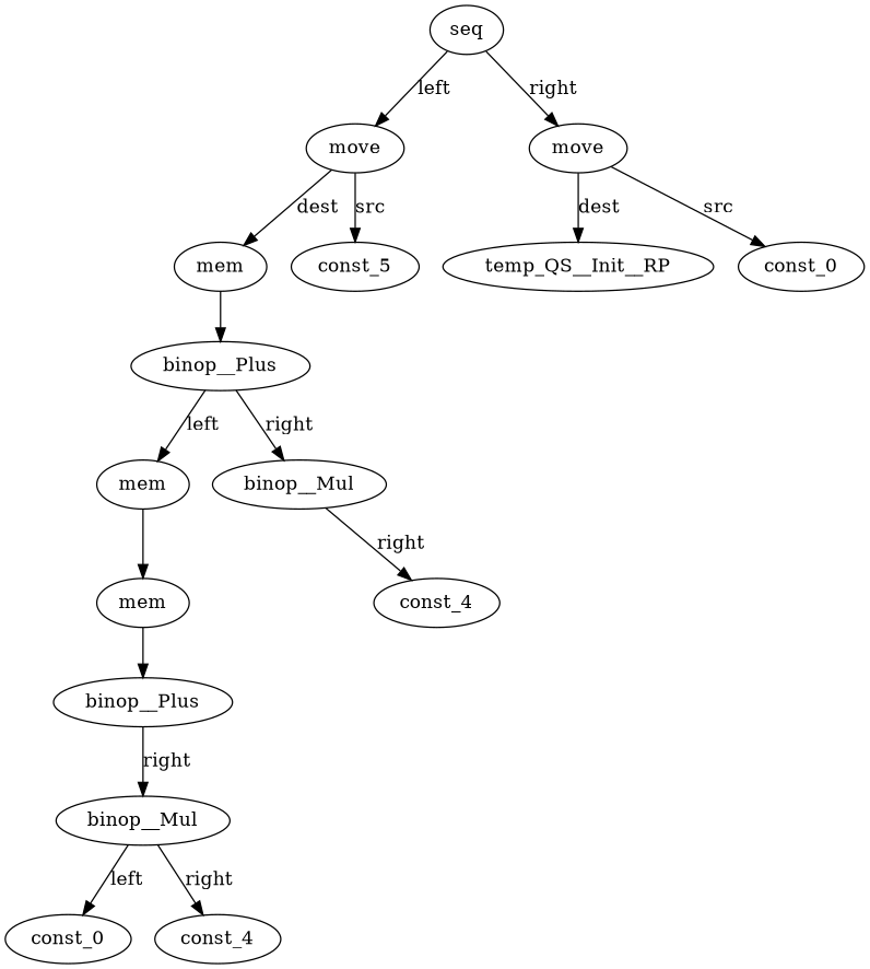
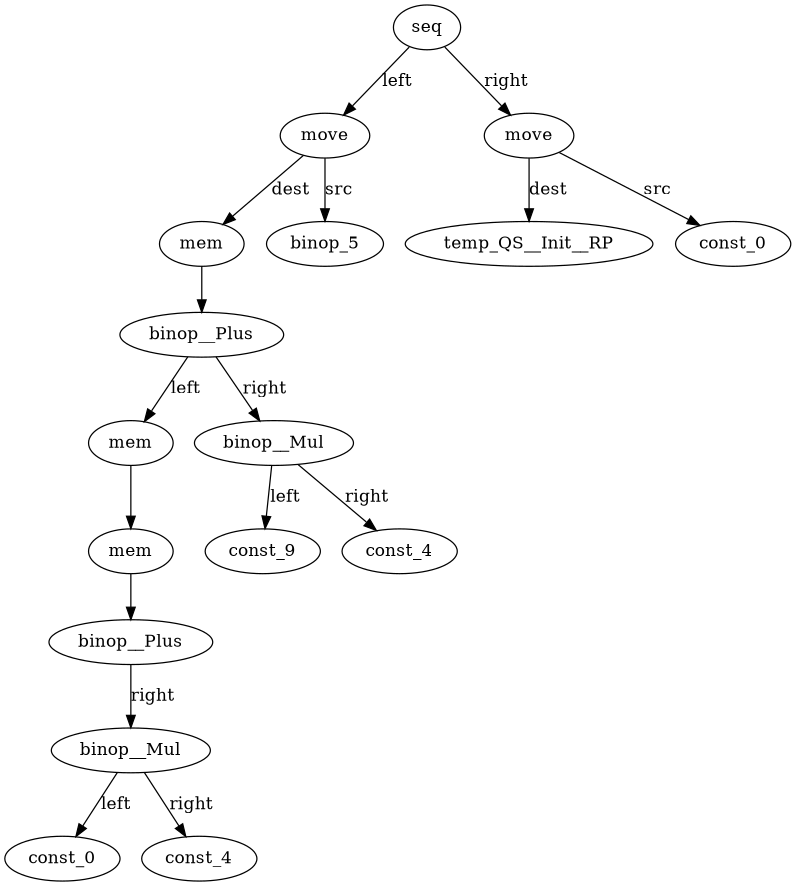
  digraph {
    n1 [label=const_0]
    n2 [label=const_4]
    n3 [label=binop__Mul]
    n4 [label=binop__Plus]
    n5 [label=mem]
    n6 [label=mem]
+   n7 [label=const_9]
    n8 [label=const_4]
    n9 [label=binop__Mul]
    n10 [label=binop__Plus]
    n11 [label=mem]
-   n12 [label=const_5]
+   n12 [label=binop_5]
    n13 [label=move]
    n14 [label=temp_QS__Init__RP]
    n15 [label=const_0]
    n16 [label=move]
    n17 [label=seq]
    n3 -> n1 [label=left]
    n3 -> n2 [label=right]
    n4 -> n3 [label=right]
    n5 -> n4
    n6 -> n5
+   n9 -> n7 [label=left]
    n9 -> n8 [label=right]
    n10 -> n6 [label=left]
    n10 -> n9 [label=right]
    n11 -> n10
    n13 -> n11 [label=dest]
    n13 -> n12 [label=src]
    n16 -> n14 [label=dest]
    n16 -> n15 [label=src]
    n17 -> n13 [label=left]
    n17 -> n16 [label=right]
  }
